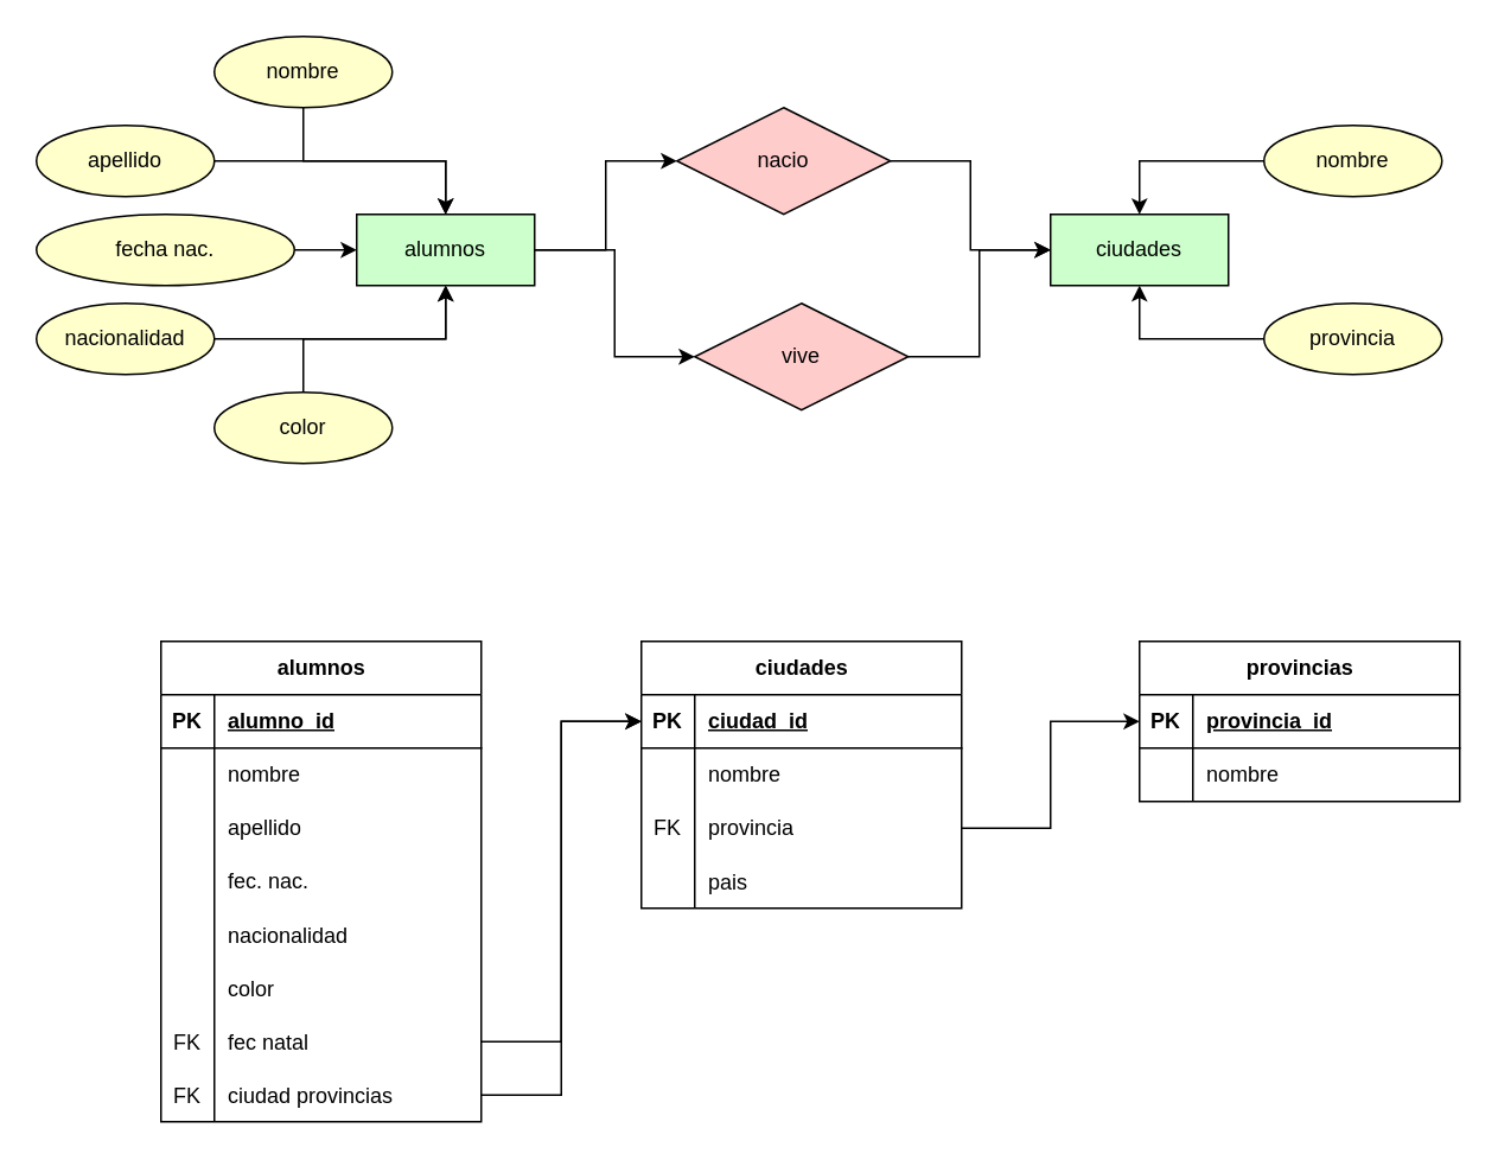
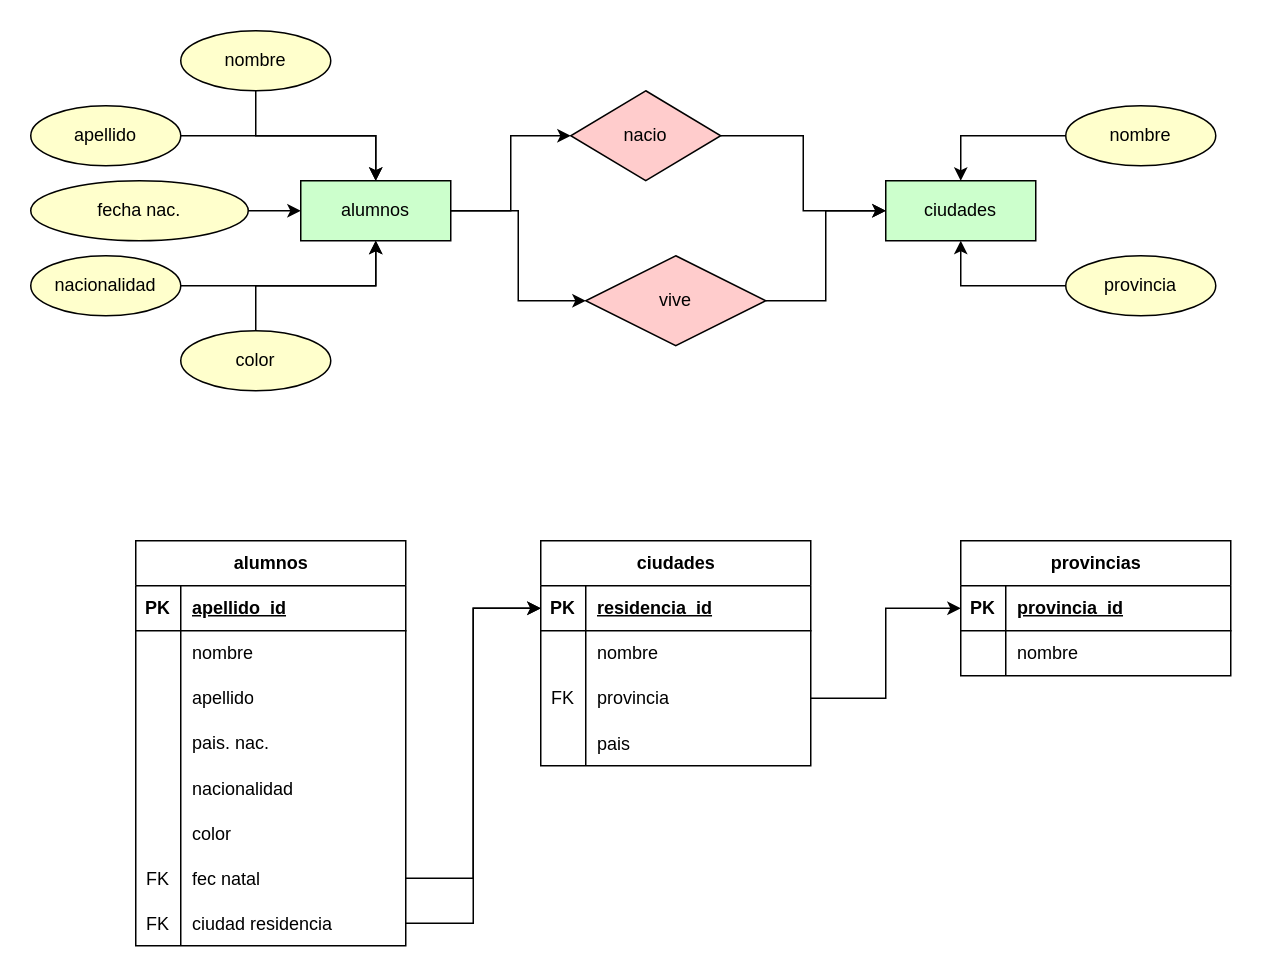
  <mxCell id="0" />
  <mxCell id="1" parent="0" />
  <mxCell id="2" value="" style="edgeStyle=orthogonalEdgeStyle;rounded=0;orthogonalLoop=1;jettySize=auto;html=1;" edge="1" parent="1" source="4" target="17"><mxGeometry relative="1" as="geometry" /></mxCell>
  <mxCell id="3" style="edgeStyle=orthogonalEdgeStyle;rounded=0;orthogonalLoop=1;jettySize=auto;html=1;entryX=0;entryY=0.5;entryDx=0;entryDy=0;" edge="1" parent="1" source="4" target="23"><mxGeometry relative="1" as="geometry" /></mxCell>
  <mxCell id="4" value="alumnos" style="whiteSpace=wrap;html=1;align=center;fillColor=#CCFFCC;" vertex="1" parent="1"><mxGeometry x="200" y="120" width="100" height="40" as="geometry" /></mxCell>
  <mxCell id="5" value="ciudades" style="whiteSpace=wrap;html=1;align=center;fillColor=#CCFFCC;" vertex="1" parent="1"><mxGeometry x="590" y="120" width="100" height="40" as="geometry" /></mxCell>
  <mxCell id="6" value="" style="edgeStyle=orthogonalEdgeStyle;rounded=0;orthogonalLoop=1;jettySize=auto;html=1;" edge="1" parent="1" source="7" target="4"><mxGeometry relative="1" as="geometry" /></mxCell>
  <mxCell id="7" value="nombre" style="ellipse;whiteSpace=wrap;html=1;align=center;fillColor=#FFFFCC;" vertex="1" parent="1"><mxGeometry x="120" y="20" width="100" height="40" as="geometry" /></mxCell>
  <mxCell id="8" value="" style="edgeStyle=orthogonalEdgeStyle;rounded=0;orthogonalLoop=1;jettySize=auto;html=1;" edge="1" parent="1" source="9" target="4"><mxGeometry relative="1" as="geometry" /></mxCell>
  <mxCell id="9" value="apellido" style="ellipse;whiteSpace=wrap;html=1;align=center;fillColor=#FFFFCC;" vertex="1" parent="1"><mxGeometry x="20" y="70" width="100" height="40" as="geometry" /></mxCell>
  <mxCell id="10" value="" style="edgeStyle=orthogonalEdgeStyle;rounded=0;orthogonalLoop=1;jettySize=auto;html=1;" edge="1" parent="1" source="11" target="4"><mxGeometry relative="1" as="geometry" /></mxCell>
  <mxCell id="11" value="fecha nac." style="ellipse;whiteSpace=wrap;html=1;align=center;fillColor=#FFFFCC;" vertex="1" parent="1"><mxGeometry x="20" y="120" width="145" height="40" as="geometry" /></mxCell>
  <mxCell id="12" value="" style="edgeStyle=orthogonalEdgeStyle;rounded=0;orthogonalLoop=1;jettySize=auto;html=1;" edge="1" parent="1" source="13" target="4"><mxGeometry relative="1" as="geometry" /></mxCell>
  <mxCell id="13" value="nacionalidad" style="ellipse;whiteSpace=wrap;html=1;align=center;fillColor=#FFFFCC;" vertex="1" parent="1"><mxGeometry x="20" y="170" width="100" height="40" as="geometry" /></mxCell>
  <mxCell id="14" value="" style="edgeStyle=orthogonalEdgeStyle;rounded=0;orthogonalLoop=1;jettySize=auto;html=1;" edge="1" parent="1" source="15" target="4"><mxGeometry relative="1" as="geometry" /></mxCell>
  <mxCell id="15" value="color" style="ellipse;whiteSpace=wrap;html=1;align=center;fillColor=#FFFFCC;" vertex="1" parent="1"><mxGeometry x="120" y="220" width="100" height="40" as="geometry" /></mxCell>
  <mxCell id="16" value="" style="edgeStyle=orthogonalEdgeStyle;rounded=0;orthogonalLoop=1;jettySize=auto;html=1;" edge="1" parent="1" source="17" target="5"><mxGeometry relative="1" as="geometry" /></mxCell>
- <mxCell id="17" value="nacio" style="shape=rhombus;perimeter=rhombusPerimeter;whiteSpace=wrap;html=1;align=center;fillColor=#FFCCCC;" vertex="1" parent="1"><mxGeometry x="380" y="60" width="120" height="60" as="geometry" /></mxCell>
+ <mxCell id="17" value="nacio" style="shape=rhombus;perimeter=rhombusPerimeter;whiteSpace=wrap;html=1;align=center;fillColor=#FFCCCC;" vertex="1" parent="1"><mxGeometry x="380" y="60" width="100" height="60" as="geometry" /></mxCell>
  <mxCell id="18" value="" style="edgeStyle=orthogonalEdgeStyle;rounded=0;orthogonalLoop=1;jettySize=auto;html=1;" edge="1" parent="1" source="19" target="5"><mxGeometry relative="1" as="geometry" /></mxCell>
  <mxCell id="19" value="nombre" style="ellipse;whiteSpace=wrap;html=1;align=center;fillColor=#FFFFCC;" vertex="1" parent="1"><mxGeometry x="710" y="70" width="100" height="40" as="geometry" /></mxCell>
  <mxCell id="20" value="" style="edgeStyle=orthogonalEdgeStyle;rounded=0;orthogonalLoop=1;jettySize=auto;html=1;" edge="1" parent="1" source="21" target="5"><mxGeometry relative="1" as="geometry" /></mxCell>
  <mxCell id="21" value="provincia" style="ellipse;whiteSpace=wrap;html=1;align=center;fillColor=#FFFFCC;" vertex="1" parent="1"><mxGeometry x="710" y="170" width="100" height="40" as="geometry" /></mxCell>
  <mxCell id="22" style="edgeStyle=orthogonalEdgeStyle;rounded=0;orthogonalLoop=1;jettySize=auto;html=1;entryX=0;entryY=0.5;entryDx=0;entryDy=0;" edge="1" parent="1" source="23" target="5"><mxGeometry relative="1" as="geometry" /></mxCell>
  <mxCell id="23" value="vive" style="shape=rhombus;perimeter=rhombusPerimeter;whiteSpace=wrap;html=1;align=center;fillColor=#FFCCCC;" vertex="1" parent="1"><mxGeometry x="390" y="170" width="120" height="60" as="geometry" /></mxCell>
  <mxCell id="24" value="alumnos" style="shape=table;startSize=30;container=1;collapsible=1;childLayout=tableLayout;fixedRows=1;rowLines=0;fontStyle=1;align=center;resizeLast=1;html=1;" vertex="1" parent="1"><mxGeometry x="90" y="360" width="180" height="270" as="geometry" /></mxCell>
  <mxCell id="25" value="" style="shape=tableRow;horizontal=0;startSize=0;swimlaneHead=0;swimlaneBody=0;fillColor=none;collapsible=0;dropTarget=0;points=[[0,0.5],[1,0.5]];portConstraint=eastwest;top=0;left=0;right=0;bottom=1;" vertex="1" parent="24"><mxGeometry y="30" width="180" height="30" as="geometry" /></mxCell>
  <mxCell id="26" value="PK" style="shape=partialRectangle;connectable=0;fillColor=none;top=0;left=0;bottom=0;right=0;fontStyle=1;overflow=hidden;whiteSpace=wrap;html=1;" vertex="1" parent="25"><mxGeometry width="30" height="30" as="geometry"><mxRectangle width="30" height="30" as="alternateBounds" /></mxGeometry></mxCell>
- <mxCell id="27" value="alumno_id" style="shape=partialRectangle;connectable=0;fillColor=none;top=0;left=0;bottom=0;right=0;align=left;spacingLeft=6;fontStyle=5;overflow=hidden;whiteSpace=wrap;html=1;" vertex="1" parent="25"><mxGeometry x="30" width="150" height="30" as="geometry"><mxRectangle width="150" height="30" as="alternateBounds" /></mxGeometry></mxCell>
+ <mxCell id="27" value="apellido_id" style="shape=partialRectangle;connectable=0;fillColor=none;top=0;left=0;bottom=0;right=0;align=left;spacingLeft=6;fontStyle=5;overflow=hidden;whiteSpace=wrap;html=1;" vertex="1" parent="25"><mxGeometry x="30" width="150" height="30" as="geometry"><mxRectangle width="150" height="30" as="alternateBounds" /></mxGeometry></mxCell>
  <mxCell id="28" value="" style="shape=tableRow;horizontal=0;startSize=0;swimlaneHead=0;swimlaneBody=0;fillColor=none;collapsible=0;dropTarget=0;points=[[0,0.5],[1,0.5]];portConstraint=eastwest;top=0;left=0;right=0;bottom=0;" vertex="1" parent="24"><mxGeometry y="60" width="180" height="30" as="geometry" /></mxCell>
  <mxCell id="29" value="" style="shape=partialRectangle;connectable=0;fillColor=none;top=0;left=0;bottom=0;right=0;editable=1;overflow=hidden;whiteSpace=wrap;html=1;" vertex="1" parent="28"><mxGeometry width="30" height="30" as="geometry"><mxRectangle width="30" height="30" as="alternateBounds" /></mxGeometry></mxCell>
  <mxCell id="30" value="nombre" style="shape=partialRectangle;connectable=0;fillColor=none;top=0;left=0;bottom=0;right=0;align=left;spacingLeft=6;overflow=hidden;whiteSpace=wrap;html=1;" vertex="1" parent="28"><mxGeometry x="30" width="150" height="30" as="geometry"><mxRectangle width="150" height="30" as="alternateBounds" /></mxGeometry></mxCell>
  <mxCell id="31" value="" style="shape=tableRow;horizontal=0;startSize=0;swimlaneHead=0;swimlaneBody=0;fillColor=none;collapsible=0;dropTarget=0;points=[[0,0.5],[1,0.5]];portConstraint=eastwest;top=0;left=0;right=0;bottom=0;" vertex="1" parent="24"><mxGeometry y="90" width="180" height="30" as="geometry" /></mxCell>
  <mxCell id="32" value="" style="shape=partialRectangle;connectable=0;fillColor=none;top=0;left=0;bottom=0;right=0;editable=1;overflow=hidden;whiteSpace=wrap;html=1;" vertex="1" parent="31"><mxGeometry width="30" height="30" as="geometry"><mxRectangle width="30" height="30" as="alternateBounds" /></mxGeometry></mxCell>
  <mxCell id="33" value="apellido" style="shape=partialRectangle;connectable=0;fillColor=none;top=0;left=0;bottom=0;right=0;align=left;spacingLeft=6;overflow=hidden;whiteSpace=wrap;html=1;" vertex="1" parent="31"><mxGeometry x="30" width="150" height="30" as="geometry"><mxRectangle width="150" height="30" as="alternateBounds" /></mxGeometry></mxCell>
  <mxCell id="34" value="" style="shape=tableRow;horizontal=0;startSize=0;swimlaneHead=0;swimlaneBody=0;fillColor=none;collapsible=0;dropTarget=0;points=[[0,0.5],[1,0.5]];portConstraint=eastwest;top=0;left=0;right=0;bottom=0;" vertex="1" parent="24"><mxGeometry y="120" width="180" height="30" as="geometry" /></mxCell>
  <mxCell id="35" value="" style="shape=partialRectangle;connectable=0;fillColor=none;top=0;left=0;bottom=0;right=0;editable=1;overflow=hidden;whiteSpace=wrap;html=1;" vertex="1" parent="34"><mxGeometry width="30" height="30" as="geometry"><mxRectangle width="30" height="30" as="alternateBounds" /></mxGeometry></mxCell>
- <mxCell id="36" value="fec. nac." style="shape=partialRectangle;connectable=0;fillColor=none;top=0;left=0;bottom=0;right=0;align=left;spacingLeft=6;overflow=hidden;whiteSpace=wrap;html=1;" vertex="1" parent="34"><mxGeometry x="30" width="150" height="30" as="geometry"><mxRectangle width="150" height="30" as="alternateBounds" /></mxGeometry></mxCell>
+ <mxCell id="36" value="pais. nac." style="shape=partialRectangle;connectable=0;fillColor=none;top=0;left=0;bottom=0;right=0;align=left;spacingLeft=6;overflow=hidden;whiteSpace=wrap;html=1;" vertex="1" parent="34"><mxGeometry x="30" width="150" height="30" as="geometry"><mxRectangle width="150" height="30" as="alternateBounds" /></mxGeometry></mxCell>
  <mxCell id="37" value="" style="shape=tableRow;horizontal=0;startSize=0;swimlaneHead=0;swimlaneBody=0;fillColor=none;collapsible=0;dropTarget=0;points=[[0,0.5],[1,0.5]];portConstraint=eastwest;top=0;left=0;right=0;bottom=0;" vertex="1" parent="24"><mxGeometry y="150" width="180" height="30" as="geometry" /></mxCell>
  <mxCell id="38" value="" style="shape=partialRectangle;connectable=0;fillColor=none;top=0;left=0;bottom=0;right=0;editable=1;overflow=hidden;" vertex="1" parent="37"><mxGeometry width="30" height="30" as="geometry"><mxRectangle width="30" height="30" as="alternateBounds" /></mxGeometry></mxCell>
  <mxCell id="39" value="nacionalidad" style="shape=partialRectangle;connectable=0;fillColor=none;top=0;left=0;bottom=0;right=0;align=left;spacingLeft=6;overflow=hidden;" vertex="1" parent="37"><mxGeometry x="30" width="150" height="30" as="geometry"><mxRectangle width="150" height="30" as="alternateBounds" /></mxGeometry></mxCell>
  <mxCell id="40" value="" style="shape=tableRow;horizontal=0;startSize=0;swimlaneHead=0;swimlaneBody=0;fillColor=none;collapsible=0;dropTarget=0;points=[[0,0.5],[1,0.5]];portConstraint=eastwest;top=0;left=0;right=0;bottom=0;" vertex="1" parent="24"><mxGeometry y="180" width="180" height="30" as="geometry" /></mxCell>
  <mxCell id="41" value="" style="shape=partialRectangle;connectable=0;fillColor=none;top=0;left=0;bottom=0;right=0;editable=1;overflow=hidden;" vertex="1" parent="40"><mxGeometry width="30" height="30" as="geometry"><mxRectangle width="30" height="30" as="alternateBounds" /></mxGeometry></mxCell>
  <mxCell id="42" value="color" style="shape=partialRectangle;connectable=0;fillColor=none;top=0;left=0;bottom=0;right=0;align=left;spacingLeft=6;overflow=hidden;" vertex="1" parent="40"><mxGeometry x="30" width="150" height="30" as="geometry"><mxRectangle width="150" height="30" as="alternateBounds" /></mxGeometry></mxCell>
  <mxCell id="43" value="" style="shape=tableRow;horizontal=0;startSize=0;swimlaneHead=0;swimlaneBody=0;fillColor=none;collapsible=0;dropTarget=0;points=[[0,0.5],[1,0.5]];portConstraint=eastwest;top=0;left=0;right=0;bottom=0;" vertex="1" parent="24"><mxGeometry y="210" width="180" height="30" as="geometry" /></mxCell>
  <mxCell id="44" value="FK" style="shape=partialRectangle;connectable=0;fillColor=none;top=0;left=0;bottom=0;right=0;editable=1;overflow=hidden;" vertex="1" parent="43"><mxGeometry width="30" height="30" as="geometry"><mxRectangle width="30" height="30" as="alternateBounds" /></mxGeometry></mxCell>
  <mxCell id="45" value="fec natal" style="shape=partialRectangle;connectable=0;fillColor=none;top=0;left=0;bottom=0;right=0;align=left;spacingLeft=6;overflow=hidden;" vertex="1" parent="43"><mxGeometry x="30" width="150" height="30" as="geometry"><mxRectangle width="150" height="30" as="alternateBounds" /></mxGeometry></mxCell>
  <mxCell id="46" value="" style="shape=tableRow;horizontal=0;startSize=0;swimlaneHead=0;swimlaneBody=0;fillColor=none;collapsible=0;dropTarget=0;points=[[0,0.5],[1,0.5]];portConstraint=eastwest;top=0;left=0;right=0;bottom=0;" vertex="1" parent="24"><mxGeometry y="240" width="180" height="30" as="geometry" /></mxCell>
  <mxCell id="47" value="FK" style="shape=partialRectangle;connectable=0;fillColor=none;top=0;left=0;bottom=0;right=0;editable=1;overflow=hidden;" vertex="1" parent="46"><mxGeometry width="30" height="30" as="geometry"><mxRectangle width="30" height="30" as="alternateBounds" /></mxGeometry></mxCell>
- <mxCell id="48" value="ciudad provincias" style="shape=partialRectangle;connectable=0;fillColor=none;top=0;left=0;bottom=0;right=0;align=left;spacingLeft=6;overflow=hidden;" vertex="1" parent="46"><mxGeometry x="30" width="150" height="30" as="geometry"><mxRectangle width="150" height="30" as="alternateBounds" /></mxGeometry></mxCell>
+ <mxCell id="48" value="ciudad residencia" style="shape=partialRectangle;connectable=0;fillColor=none;top=0;left=0;bottom=0;right=0;align=left;spacingLeft=6;overflow=hidden;" vertex="1" parent="46"><mxGeometry x="30" width="150" height="30" as="geometry"><mxRectangle width="150" height="30" as="alternateBounds" /></mxGeometry></mxCell>
  <mxCell id="49" value="ciudades" style="shape=table;startSize=30;container=1;collapsible=1;childLayout=tableLayout;fixedRows=1;rowLines=0;fontStyle=1;align=center;resizeLast=1;html=1;" vertex="1" parent="1"><mxGeometry x="360" y="360" width="180" height="150" as="geometry" /></mxCell>
  <mxCell id="50" value="" style="shape=tableRow;horizontal=0;startSize=0;swimlaneHead=0;swimlaneBody=0;fillColor=none;collapsible=0;dropTarget=0;points=[[0,0.5],[1,0.5]];portConstraint=eastwest;top=0;left=0;right=0;bottom=1;" vertex="1" parent="49"><mxGeometry y="30" width="180" height="30" as="geometry" /></mxCell>
  <mxCell id="51" value="PK" style="shape=partialRectangle;connectable=0;fillColor=none;top=0;left=0;bottom=0;right=0;fontStyle=1;overflow=hidden;whiteSpace=wrap;html=1;" vertex="1" parent="50"><mxGeometry width="30" height="30" as="geometry"><mxRectangle width="30" height="30" as="alternateBounds" /></mxGeometry></mxCell>
- <mxCell id="52" value="ciudad_id" style="shape=partialRectangle;connectable=0;fillColor=none;top=0;left=0;bottom=0;right=0;align=left;spacingLeft=6;fontStyle=5;overflow=hidden;whiteSpace=wrap;html=1;" vertex="1" parent="50"><mxGeometry x="30" width="150" height="30" as="geometry"><mxRectangle width="150" height="30" as="alternateBounds" /></mxGeometry></mxCell>
+ <mxCell id="52" value="residencia_id" style="shape=partialRectangle;connectable=0;fillColor=none;top=0;left=0;bottom=0;right=0;align=left;spacingLeft=6;fontStyle=5;overflow=hidden;whiteSpace=wrap;html=1;" vertex="1" parent="50"><mxGeometry x="30" width="150" height="30" as="geometry"><mxRectangle width="150" height="30" as="alternateBounds" /></mxGeometry></mxCell>
  <mxCell id="53" value="" style="shape=tableRow;horizontal=0;startSize=0;swimlaneHead=0;swimlaneBody=0;fillColor=none;collapsible=0;dropTarget=0;points=[[0,0.5],[1,0.5]];portConstraint=eastwest;top=0;left=0;right=0;bottom=0;" vertex="1" parent="49"><mxGeometry y="60" width="180" height="30" as="geometry" /></mxCell>
  <mxCell id="54" value="" style="shape=partialRectangle;connectable=0;fillColor=none;top=0;left=0;bottom=0;right=0;editable=1;overflow=hidden;whiteSpace=wrap;html=1;" vertex="1" parent="53"><mxGeometry width="30" height="30" as="geometry"><mxRectangle width="30" height="30" as="alternateBounds" /></mxGeometry></mxCell>
  <mxCell id="55" value="nombre" style="shape=partialRectangle;connectable=0;fillColor=none;top=0;left=0;bottom=0;right=0;align=left;spacingLeft=6;overflow=hidden;whiteSpace=wrap;html=1;" vertex="1" parent="53"><mxGeometry x="30" width="150" height="30" as="geometry"><mxRectangle width="150" height="30" as="alternateBounds" /></mxGeometry></mxCell>
  <mxCell id="56" value="" style="shape=tableRow;horizontal=0;startSize=0;swimlaneHead=0;swimlaneBody=0;fillColor=none;collapsible=0;dropTarget=0;points=[[0,0.5],[1,0.5]];portConstraint=eastwest;top=0;left=0;right=0;bottom=0;" vertex="1" parent="49"><mxGeometry y="90" width="180" height="30" as="geometry" /></mxCell>
  <mxCell id="57" value="FK" style="shape=partialRectangle;connectable=0;fillColor=none;top=0;left=0;bottom=0;right=0;editable=1;overflow=hidden;whiteSpace=wrap;html=1;" vertex="1" parent="56"><mxGeometry width="30" height="30" as="geometry"><mxRectangle width="30" height="30" as="alternateBounds" /></mxGeometry></mxCell>
  <mxCell id="58" value="provincia" style="shape=partialRectangle;connectable=0;fillColor=none;top=0;left=0;bottom=0;right=0;align=left;spacingLeft=6;overflow=hidden;whiteSpace=wrap;html=1;" vertex="1" parent="56"><mxGeometry x="30" width="150" height="30" as="geometry"><mxRectangle width="150" height="30" as="alternateBounds" /></mxGeometry></mxCell>
  <mxCell id="59" value="" style="shape=tableRow;horizontal=0;startSize=0;swimlaneHead=0;swimlaneBody=0;fillColor=none;collapsible=0;dropTarget=0;points=[[0,0.5],[1,0.5]];portConstraint=eastwest;top=0;left=0;right=0;bottom=0;" vertex="1" parent="49"><mxGeometry y="120" width="180" height="30" as="geometry" /></mxCell>
  <mxCell id="60" value="" style="shape=partialRectangle;connectable=0;fillColor=none;top=0;left=0;bottom=0;right=0;editable=1;overflow=hidden;" vertex="1" parent="59"><mxGeometry width="30" height="30" as="geometry"><mxRectangle width="30" height="30" as="alternateBounds" /></mxGeometry></mxCell>
  <mxCell id="61" value="pais" style="shape=partialRectangle;connectable=0;fillColor=none;top=0;left=0;bottom=0;right=0;align=left;spacingLeft=6;overflow=hidden;" vertex="1" parent="59"><mxGeometry x="30" width="150" height="30" as="geometry"><mxRectangle width="150" height="30" as="alternateBounds" /></mxGeometry></mxCell>
  <mxCell id="62" value="provincias" style="shape=table;startSize=30;container=1;collapsible=1;childLayout=tableLayout;fixedRows=1;rowLines=0;fontStyle=1;align=center;resizeLast=1;html=1;" vertex="1" parent="1"><mxGeometry x="640" y="360" width="180" height="90" as="geometry" /></mxCell>
  <mxCell id="63" value="" style="shape=tableRow;horizontal=0;startSize=0;swimlaneHead=0;swimlaneBody=0;fillColor=none;collapsible=0;dropTarget=0;points=[[0,0.5],[1,0.5]];portConstraint=eastwest;top=0;left=0;right=0;bottom=1;" vertex="1" parent="62"><mxGeometry y="30" width="180" height="30" as="geometry" /></mxCell>
  <mxCell id="64" value="PK" style="shape=partialRectangle;connectable=0;fillColor=none;top=0;left=0;bottom=0;right=0;fontStyle=1;overflow=hidden;whiteSpace=wrap;html=1;" vertex="1" parent="63"><mxGeometry width="30" height="30" as="geometry"><mxRectangle width="30" height="30" as="alternateBounds" /></mxGeometry></mxCell>
  <mxCell id="65" value="provincia_id" style="shape=partialRectangle;connectable=0;fillColor=none;top=0;left=0;bottom=0;right=0;align=left;spacingLeft=6;fontStyle=5;overflow=hidden;whiteSpace=wrap;html=1;" vertex="1" parent="63"><mxGeometry x="30" width="150" height="30" as="geometry"><mxRectangle width="150" height="30" as="alternateBounds" /></mxGeometry></mxCell>
  <mxCell id="66" value="" style="shape=tableRow;horizontal=0;startSize=0;swimlaneHead=0;swimlaneBody=0;fillColor=none;collapsible=0;dropTarget=0;points=[[0,0.5],[1,0.5]];portConstraint=eastwest;top=0;left=0;right=0;bottom=0;" vertex="1" parent="62"><mxGeometry y="60" width="180" height="30" as="geometry" /></mxCell>
  <mxCell id="67" value="" style="shape=partialRectangle;connectable=0;fillColor=none;top=0;left=0;bottom=0;right=0;editable=1;overflow=hidden;whiteSpace=wrap;html=1;" vertex="1" parent="66"><mxGeometry width="30" height="30" as="geometry"><mxRectangle width="30" height="30" as="alternateBounds" /></mxGeometry></mxCell>
  <mxCell id="68" value="nombre" style="shape=partialRectangle;connectable=0;fillColor=none;top=0;left=0;bottom=0;right=0;align=left;spacingLeft=6;overflow=hidden;whiteSpace=wrap;html=1;" vertex="1" parent="66"><mxGeometry x="30" width="150" height="30" as="geometry"><mxRectangle width="150" height="30" as="alternateBounds" /></mxGeometry></mxCell>
  <mxCell id="69" style="edgeStyle=orthogonalEdgeStyle;rounded=0;orthogonalLoop=1;jettySize=auto;html=1;entryX=0;entryY=0.5;entryDx=0;entryDy=0;" edge="1" parent="1" source="43" target="50"><mxGeometry relative="1" as="geometry" /></mxCell>
  <mxCell id="70" style="edgeStyle=orthogonalEdgeStyle;rounded=0;orthogonalLoop=1;jettySize=auto;html=1;entryX=0;entryY=0.5;entryDx=0;entryDy=0;" edge="1" parent="1" source="56" target="63"><mxGeometry relative="1" as="geometry" /></mxCell>
  <mxCell id="71" style="edgeStyle=orthogonalEdgeStyle;rounded=0;orthogonalLoop=1;jettySize=auto;html=1;entryX=0;entryY=0.5;entryDx=0;entryDy=0;" edge="1" parent="1" source="46" target="50"><mxGeometry relative="1" as="geometry" /></mxCell>
